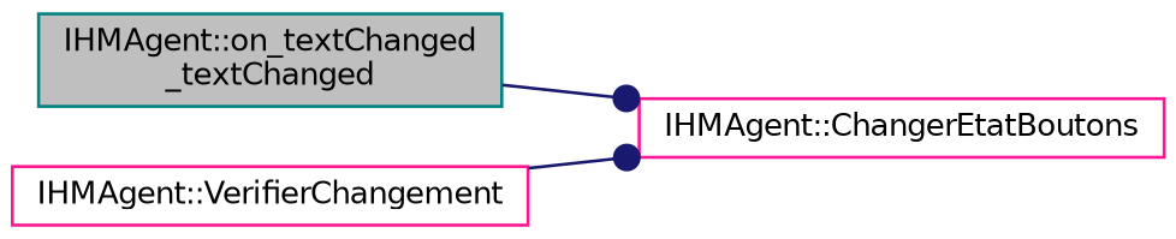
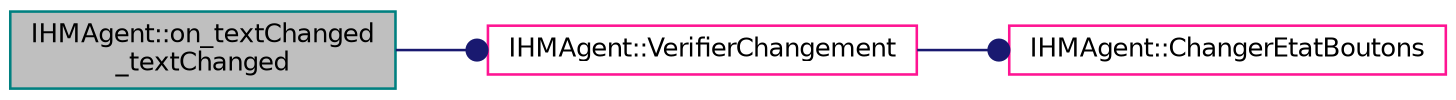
  digraph {
    rankdir=LR
    node [color=deeppink fillcolor=white fontname=Helvetica fontsize=10 shape=record style=filled]
    edge [arrowhead=dot color=midnightblue fontname=Helvetica fontsize=10 labelfontname=Helvetica labelfontsize=10 style=solid]
    n1 [color=teal fillcolor=grey75 fontcolor=black height=0.2 label="IHMAgent::on_textChanged\l_textChanged" width=0.4]
    n2 [height=0.2 label="IHMAgent::VerifierChangement" width=0.4]
    n3 [height=0.2 label="IHMAgent::ChangerEtatBoutons" width=0.4]
-   n1 -> n3
+   n1 -> n2
    n2 -> n3
  }
